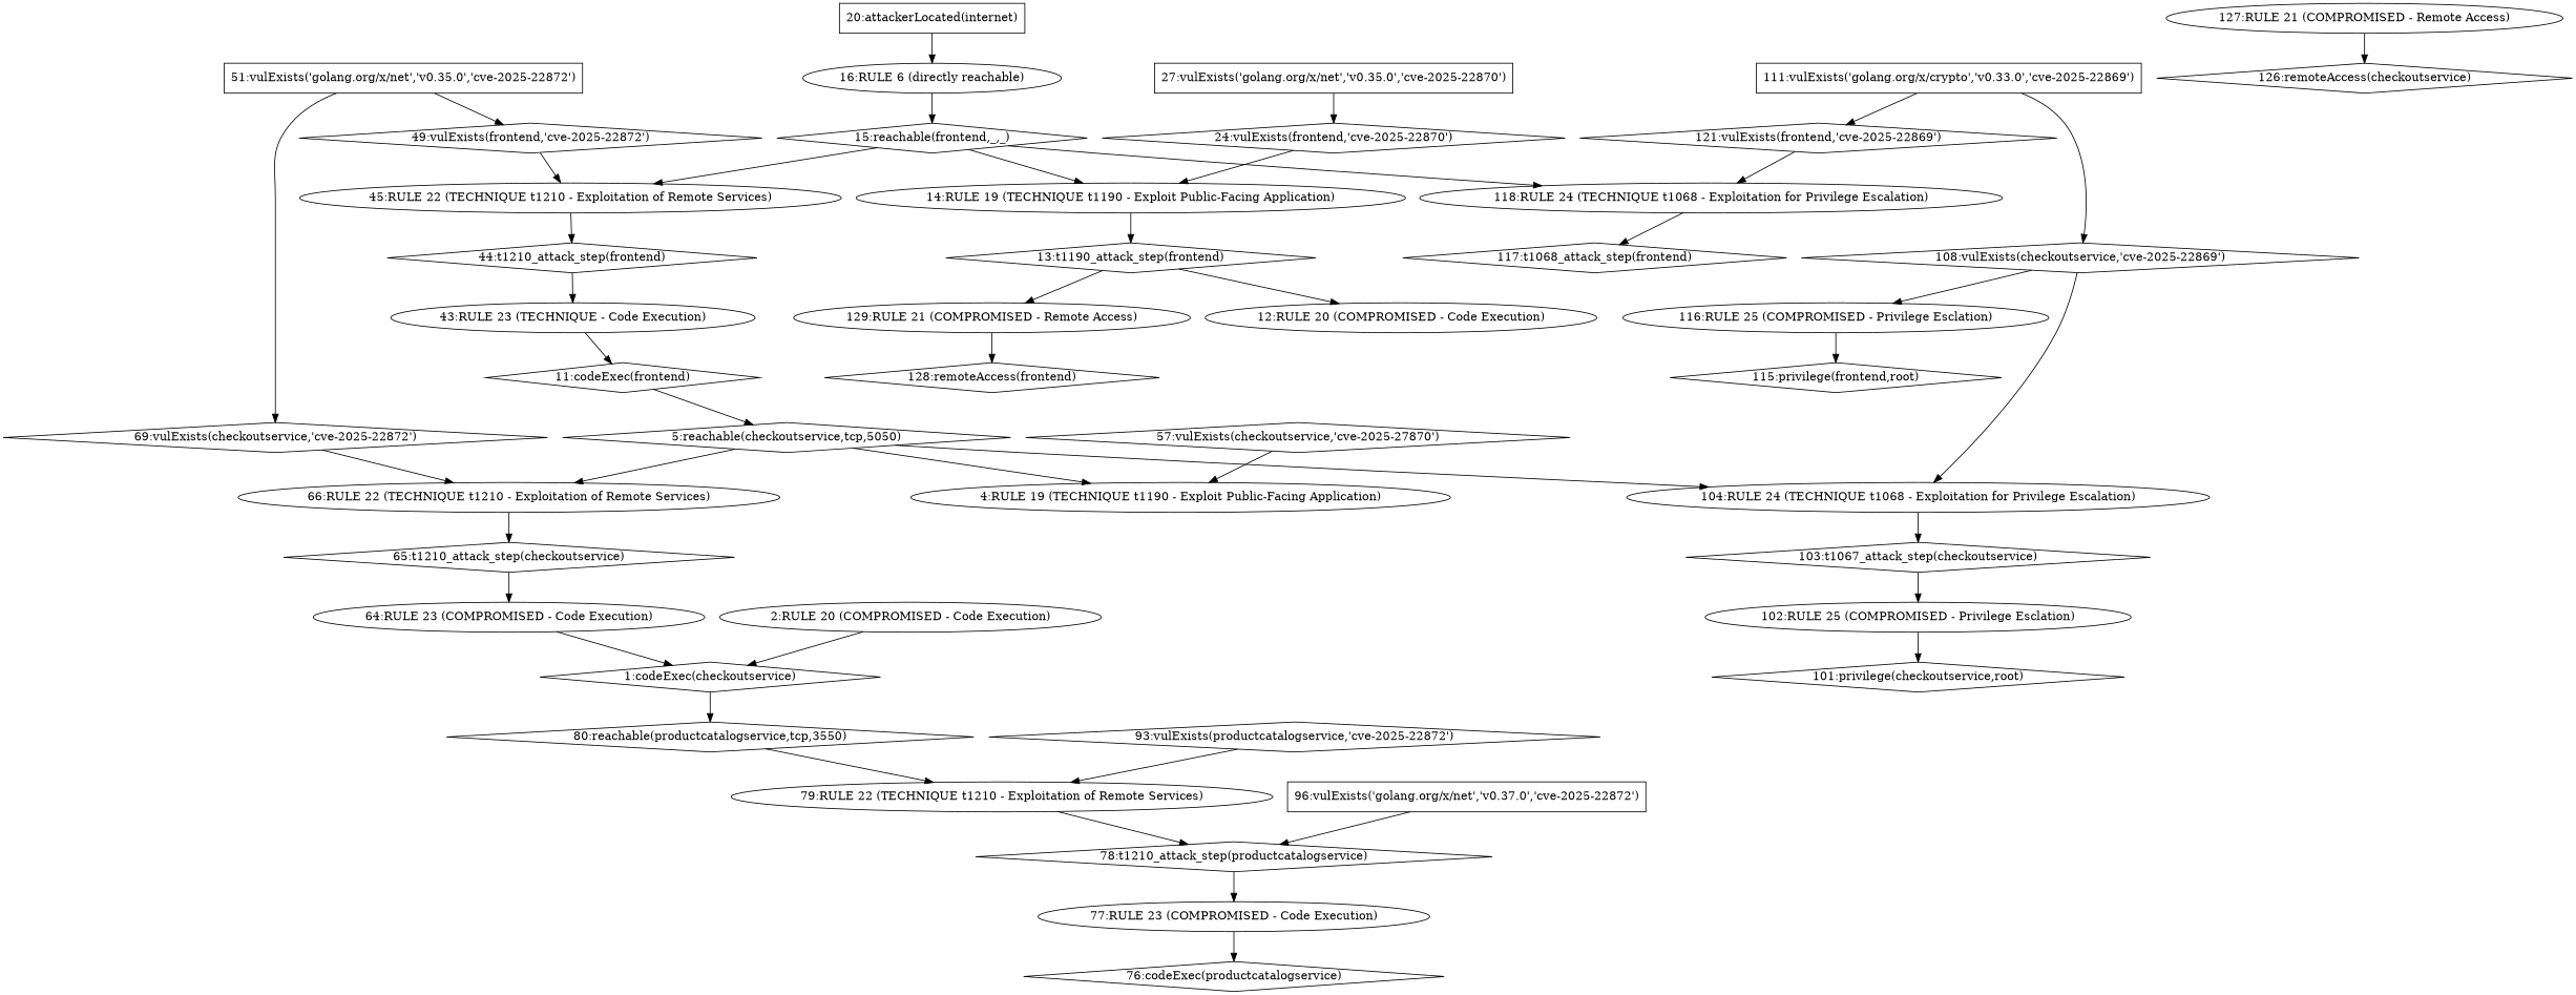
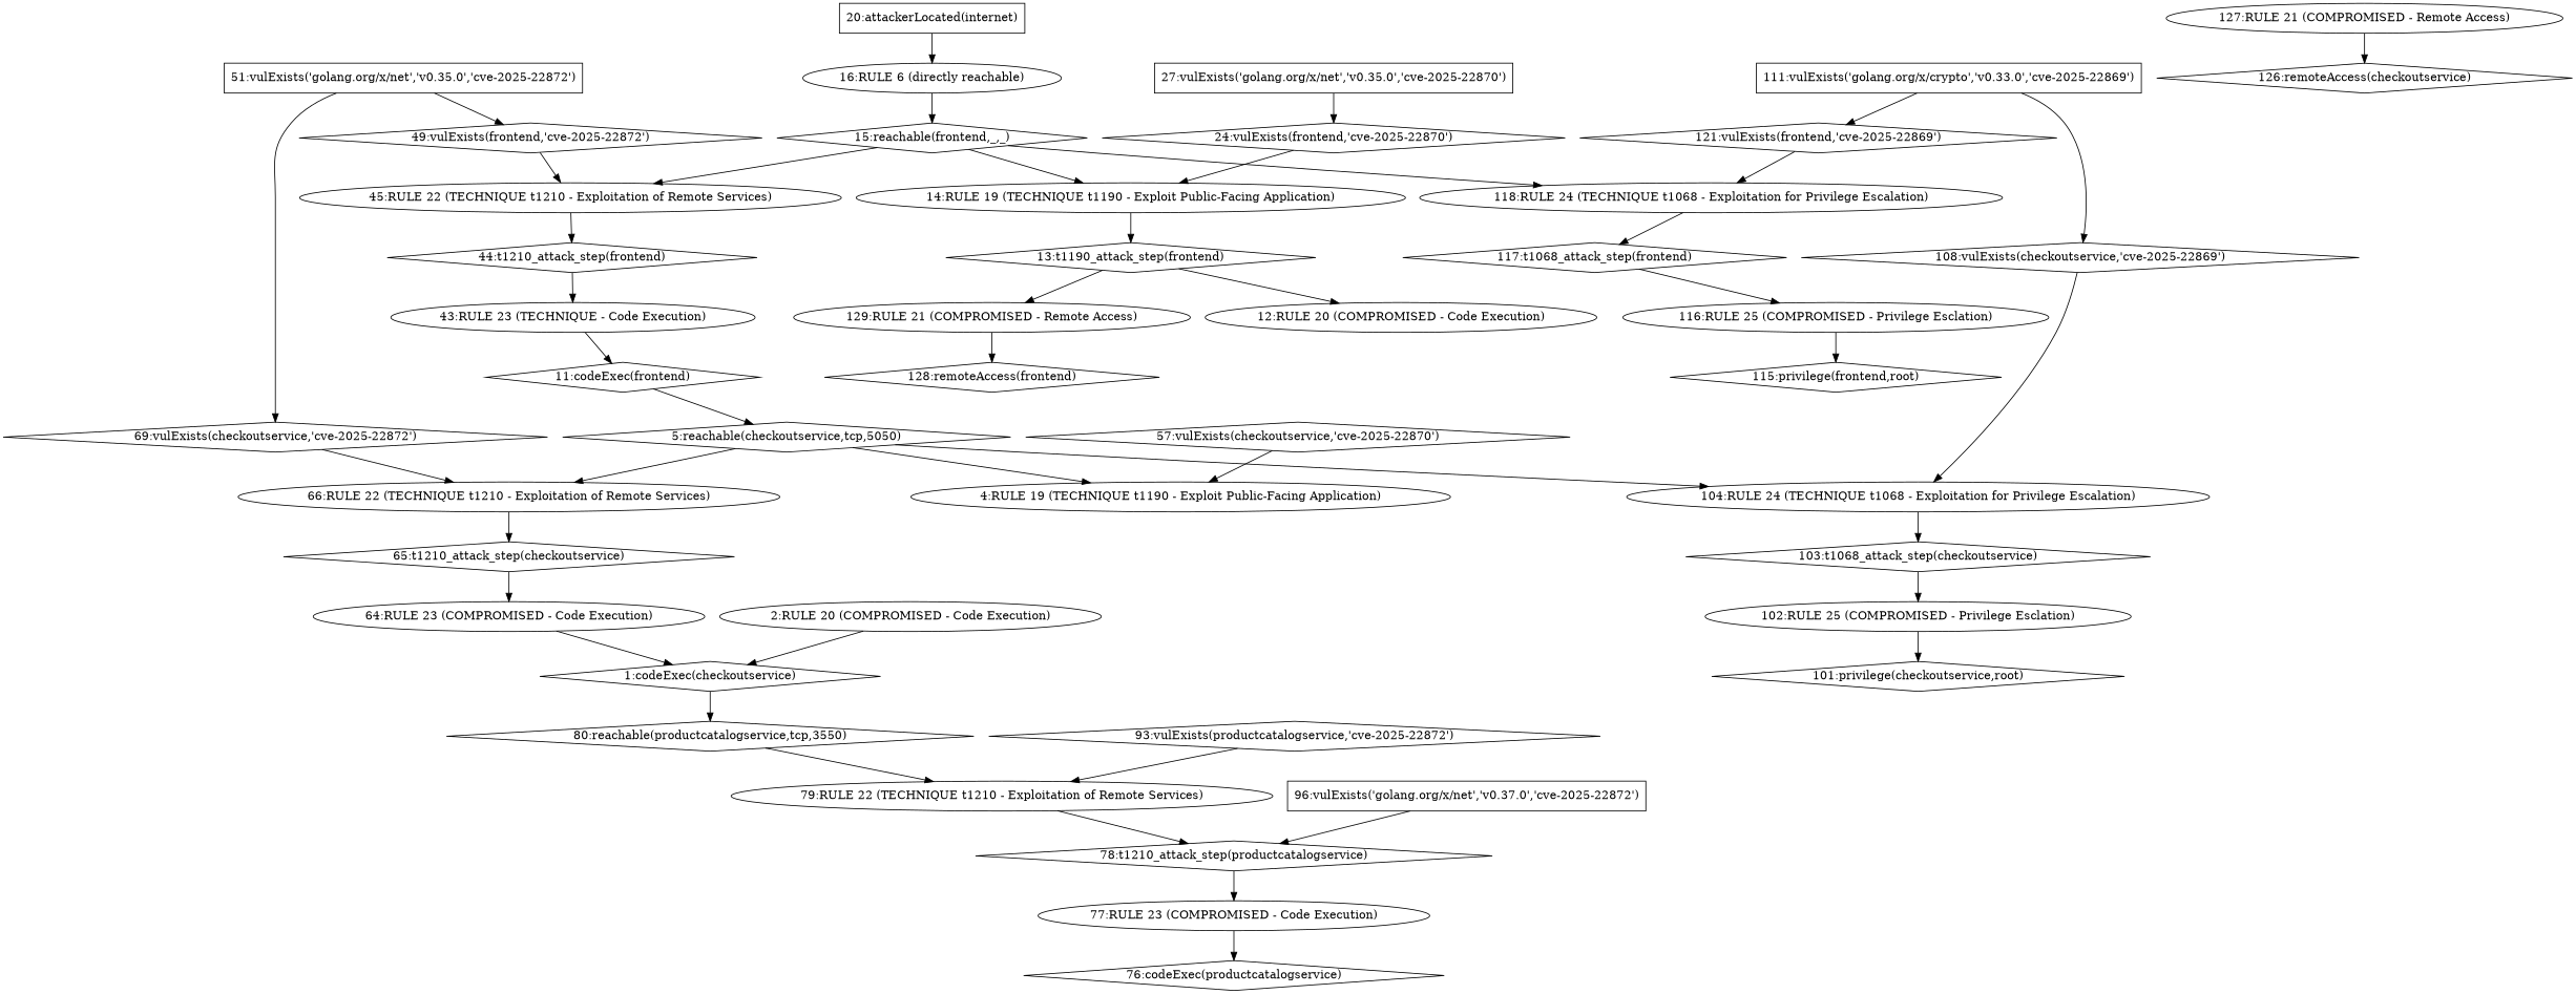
  strict digraph {
    node [shape=diamond]
    n1 [label="1:codeExec(checkoutservice)"]
    n2 [label="80:reachable(productcatalogservice,tcp,3550)"]
    n3 [label="79:RULE 22 (TECHNIQUE t1210 - Exploitation of Remote Services)" shape=ellipse]
    n4 [label="78:t1210_attack_step(productcatalogservice)"]
    n5 [label="2:RULE 20 (COMPROMISED - Code Execution)" shape=ellipse]
    n6 [label="127:RULE 21 (COMPROMISED - Remote Access)" shape=ellipse]
    n7 [label="126:remoteAccess(checkoutservice)"]
    n8 [label="4:RULE 19 (TECHNIQUE t1190 - Exploit Public-Facing Application)" shape=ellipse]
    n9 [label="5:reachable(checkoutservice,tcp,5050)"]
    n10 [label="66:RULE 22 (TECHNIQUE t1210 - Exploitation of Remote Services)" shape=ellipse]
    n11 [label="104:RULE 24 (TECHNIQUE t1068 - Exploitation for Privilege Escalation)" shape=ellipse]
    n12 [label="65:t1210_attack_step(checkoutservice)"]
-   n13 [label="103:t1067_attack_step(checkoutservice)"]
+   n13 [label="103:t1068_attack_step(checkoutservice)"]
    n14 [label="64:RULE 23 (COMPROMISED - Code Execution)" shape=ellipse]
    n15 [label="102:RULE 25 (COMPROMISED - Privilege Esclation)" shape=ellipse]
    n16 [label="11:codeExec(frontend)"]
    n17 [label="12:RULE 20 (COMPROMISED - Code Execution)" shape=ellipse]
    n18 [label="13:t1190_attack_step(frontend)"]
    n19 [label="129:RULE 21 (COMPROMISED - Remote Access)" shape=ellipse]
    n20 [label="128:remoteAccess(frontend)"]
    n21 [label="14:RULE 19 (TECHNIQUE t1190 - Exploit Public-Facing Application)" shape=ellipse]
    n22 [label="15:reachable(frontend,_,_)"]
    n23 [label="45:RULE 22 (TECHNIQUE t1210 - Exploitation of Remote Services)" shape=ellipse]
    n24 [label="118:RULE 24 (TECHNIQUE t1068 - Exploitation for Privilege Escalation)" shape=ellipse]
    n25 [label="44:t1210_attack_step(frontend)"]
    n26 [label="117:t1068_attack_step(frontend)"]
    n27 [label="43:RULE 23 (TECHNIQUE - Code Execution)" shape=ellipse]
    n28 [label="116:RULE 25 (COMPROMISED - Privilege Esclation)" shape=ellipse]
    n29 [label="16:RULE 6 (directly reachable)" shape=ellipse]
    n30 [label="20:attackerLocated(internet)" shape=box]
    n31 [label="24:vulExists(frontend,'cve-2025-22870')"]
    n32 [label="27:vulExists('golang.org/x/net','v0.35.0','cve-2025-22870')" shape=box]
-   n33 [label="57:vulExists(checkoutservice,'cve-2025-27870')"]
+   n33 [label="57:vulExists(checkoutservice,'cve-2025-22870')"]
    n34 [label="49:vulExists(frontend,'cve-2025-22872')"]
    n35 [label="51:vulExists('golang.org/x/net','v0.35.0','cve-2025-22872')" shape=box]
    n36 [label="69:vulExists(checkoutservice,'cve-2025-22872')"]
    n37 [label="76:codeExec(productcatalogservice)"]
    n38 [label="77:RULE 23 (COMPROMISED - Code Execution)" shape=ellipse]
    n39 [label="93:vulExists(productcatalogservice,'cve-2025-22872')"]
    n40 [label="96:vulExists('golang.org/x/net','v0.37.0','cve-2025-22872')" shape=box]
    n41 [label="101:privilege(checkoutservice,root)"]
    n42 [label="108:vulExists(checkoutservice,'cve-2025-22869')"]
    n43 [label="111:vulExists('golang.org/x/crypto','v0.33.0','cve-2025-22869')" shape=box]
    n44 [label="121:vulExists(frontend,'cve-2025-22869')"]
    n45 [label="115:privilege(frontend,root)"]
    n1 -> n2
    n2 -> n3
    n3 -> n4
    n4 -> n38
    n5 -> n1
    n6 -> n7
    n9 -> n8
    n9 -> n10
    n9 -> n11
    n10 -> n12
    n11 -> n13
    n12 -> n14
    n13 -> n15
    n14 -> n1
    n15 -> n41
    n16 -> n9
    n18 -> n17
    n18 -> n19
    n19 -> n20
    n21 -> n18
    n22 -> n21
    n22 -> n23
    n22 -> n24
    n23 -> n25
    n24 -> n26
    n25 -> n27
-   n42 -> n28
+   n26 -> n28
    n27 -> n16
    n28 -> n45
    n29 -> n22
    n30 -> n29
    n31 -> n21
    n32 -> n31
    n33 -> n8
    n34 -> n23
    n35 -> n34
    n35 -> n36
    n36 -> n10
    n38 -> n37
    n39 -> n3
    n40 -> n4
    n42 -> n11
    n43 -> n42
    n43 -> n44
    n44 -> n24
  }
